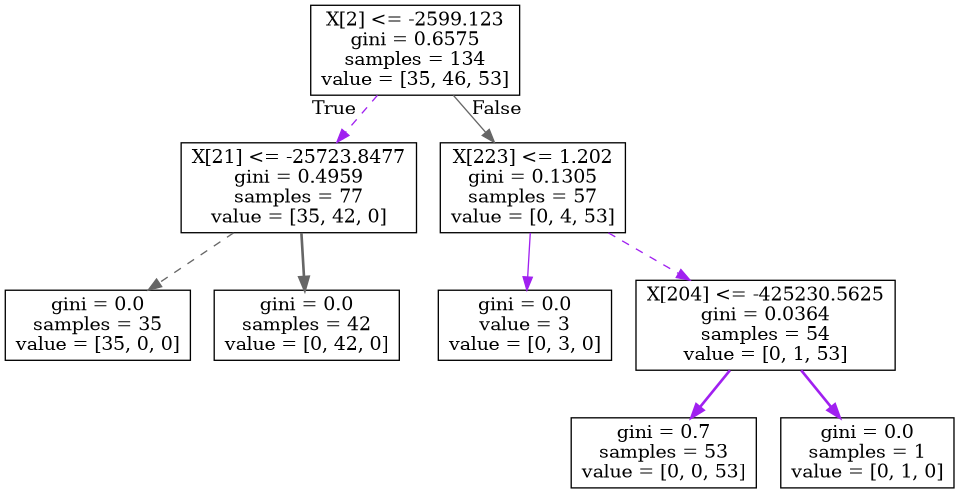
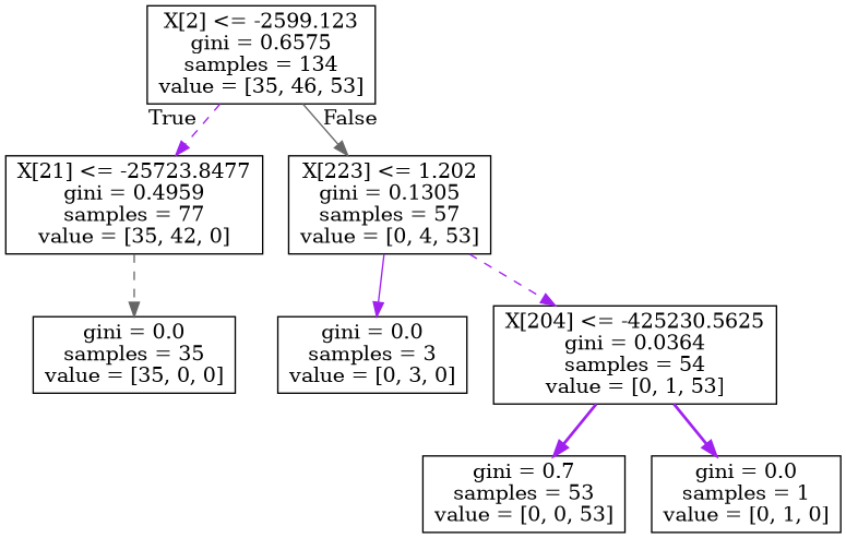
  digraph {
    node [shape=box]
    edge [color=purple style=dashed]
    n1 [label="X[2] <= -2599.123\ngini = 0.6575\nsamples = 134\nvalue = [35, 46, 53]"]
    n2 [label="X[21] <= -25723.8477\ngini = 0.4959\nsamples = 77\nvalue = [35, 42, 0]"]
    n3 [label="X[223] <= 1.202\ngini = 0.1305\nsamples = 57\nvalue = [0, 4, 53]"]
    n4 [label="gini = 0.0\nsamples = 35\nvalue = [35, 0, 0]"]
-   n5 [label="gini = 0.0\nsamples = 42\nvalue = [0, 42, 0]"]
-   n6 [label="gini = 0.0\nvalue = 3\nvalue = [0, 3, 0]"]
+   n6 [label="gini = 0.0\nsamples = 3\nvalue = [0, 3, 0]"]
    n7 [label="X[204] <= -425230.5625\ngini = 0.0364\nsamples = 54\nvalue = [0, 1, 53]"]
    n8 [label="gini = 0.7\nsamples = 53\nvalue = [0, 0, 53]"]
    n9 [label="gini = 0.0\nsamples = 1\nvalue = [0, 1, 0]"]
    n1 -> n2 [headlabel=True labelangle=45 labeldistance=2.5]
    n1 -> n3 [color=gray40 headlabel=False labelangle=-45 labeldistance=2.5 style=solid]
    n2 -> n4 [color=gray40]
-   n2 -> n5 [color=gray40 style=bold]
    n3 -> n6 [style=solid]
    n3 -> n7
    n7 -> n8 [style=bold]
    n7 -> n9 [style=bold]
  }
